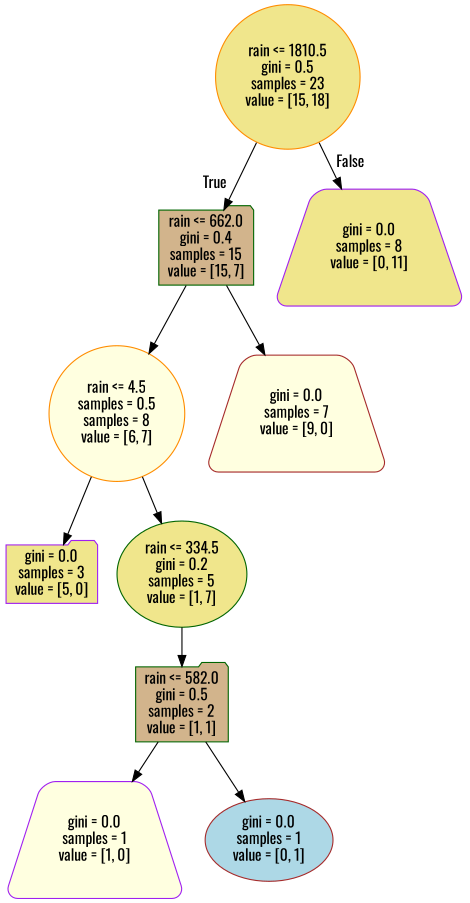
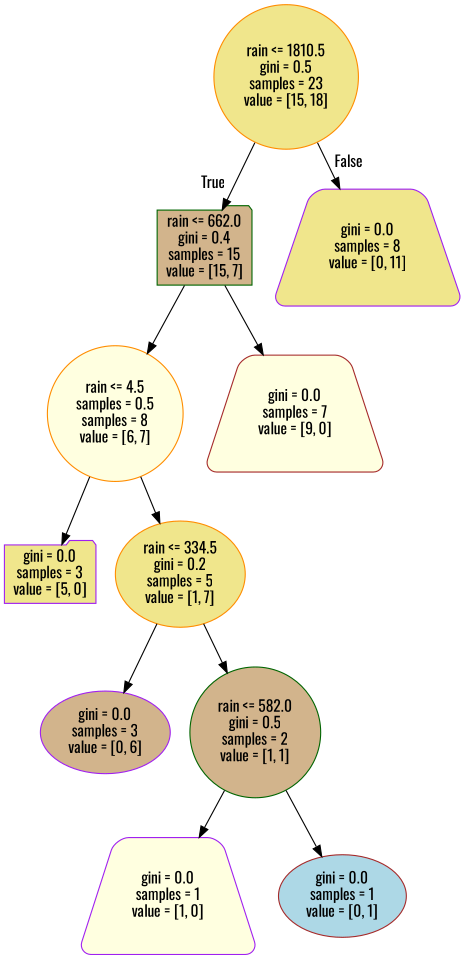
  digraph {
    fontname=Oswald
    node [color=purple fillcolor=khaki fontname=Oswald shape=folder style="rounded,filled"]
    edge [fontname=Oswald]
    n1 [color=darkorange label="rain <= 1810.5\ngini = 0.5\nsamples = 23\nvalue = [15, 18]" shape=circle]
    n2 [color=darkgreen fillcolor=tan label="rain <= 662.0\ngini = 0.4\nsamples = 15\nvalue = [15, 7]"]
    n3 [label="gini = 0.0\nsamples = 8\nvalue = [0, 11]" shape=trapezium]
    n4 [color=darkorange fillcolor=lightyellow label="rain <= 4.5\nsamples = 0.5\nsamples = 8\nvalue = [6, 7]" shape=circle]
    n5 [color=brown fillcolor=lightyellow label="gini = 0.0\nsamples = 7\nvalue = [9, 0]" shape=trapezium]
    n6 [label="gini = 0.0\nsamples = 3\nvalue = [5, 0]"]
-   n7 [color=darkgreen label="rain <= 334.5\ngini = 0.2\nsamples = 5\nvalue = [1, 7]" shape=ellipse]
-   n9 [color=darkgreen fillcolor=tan label="rain <= 582.0\ngini = 0.5\nsamples = 2\nvalue = [1, 1]"]
+   n7 [color=darkorange label="rain <= 334.5\ngini = 0.2\nsamples = 5\nvalue = [1, 7]" shape=ellipse]
+   n8 [fillcolor=tan label="gini = 0.0\nsamples = 3\nvalue = [0, 6]" shape=ellipse]
+   n9 [color=darkgreen fillcolor=tan label="rain <= 582.0\ngini = 0.5\nsamples = 2\nvalue = [1, 1]" shape=circle]
    n10 [fillcolor=lightyellow label="gini = 0.0\nsamples = 1\nvalue = [1, 0]" shape=trapezium]
    n11 [color=brown fillcolor=lightblue label="gini = 0.0\nsamples = 1\nvalue = [0, 1]" shape=ellipse]
    n1 -> n2 [headlabel=True labelangle=45 labeldistance=2.5]
    n1 -> n3 [headlabel=False labelangle=-45 labeldistance=2.5]
    n2 -> n4
    n2 -> n5
    n4 -> n6
    n4 -> n7
+   n7 -> n8
    n7 -> n9
    n9 -> n10
    n9 -> n11
  }
